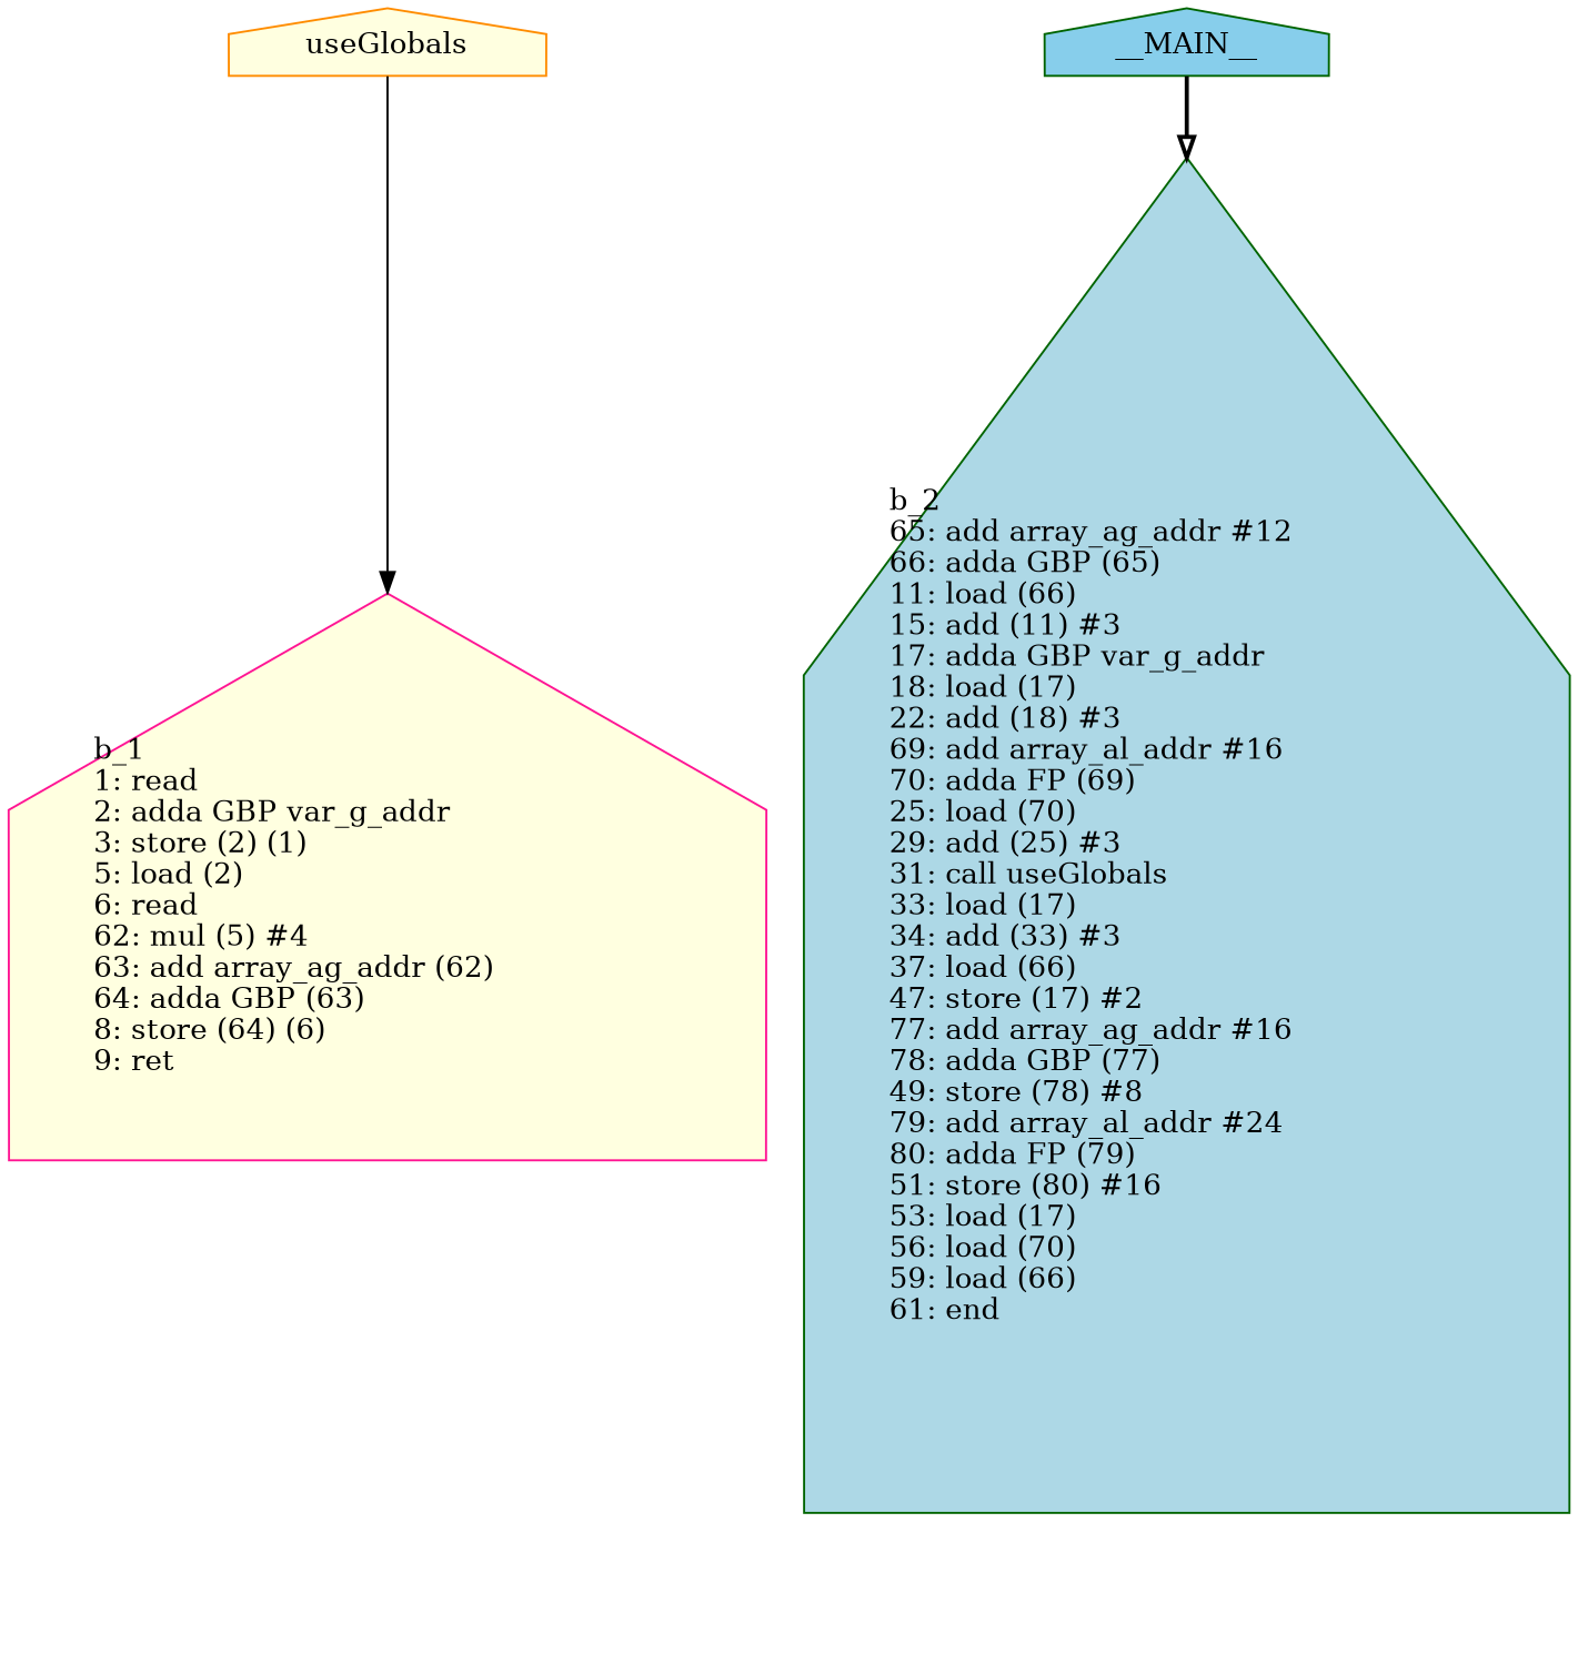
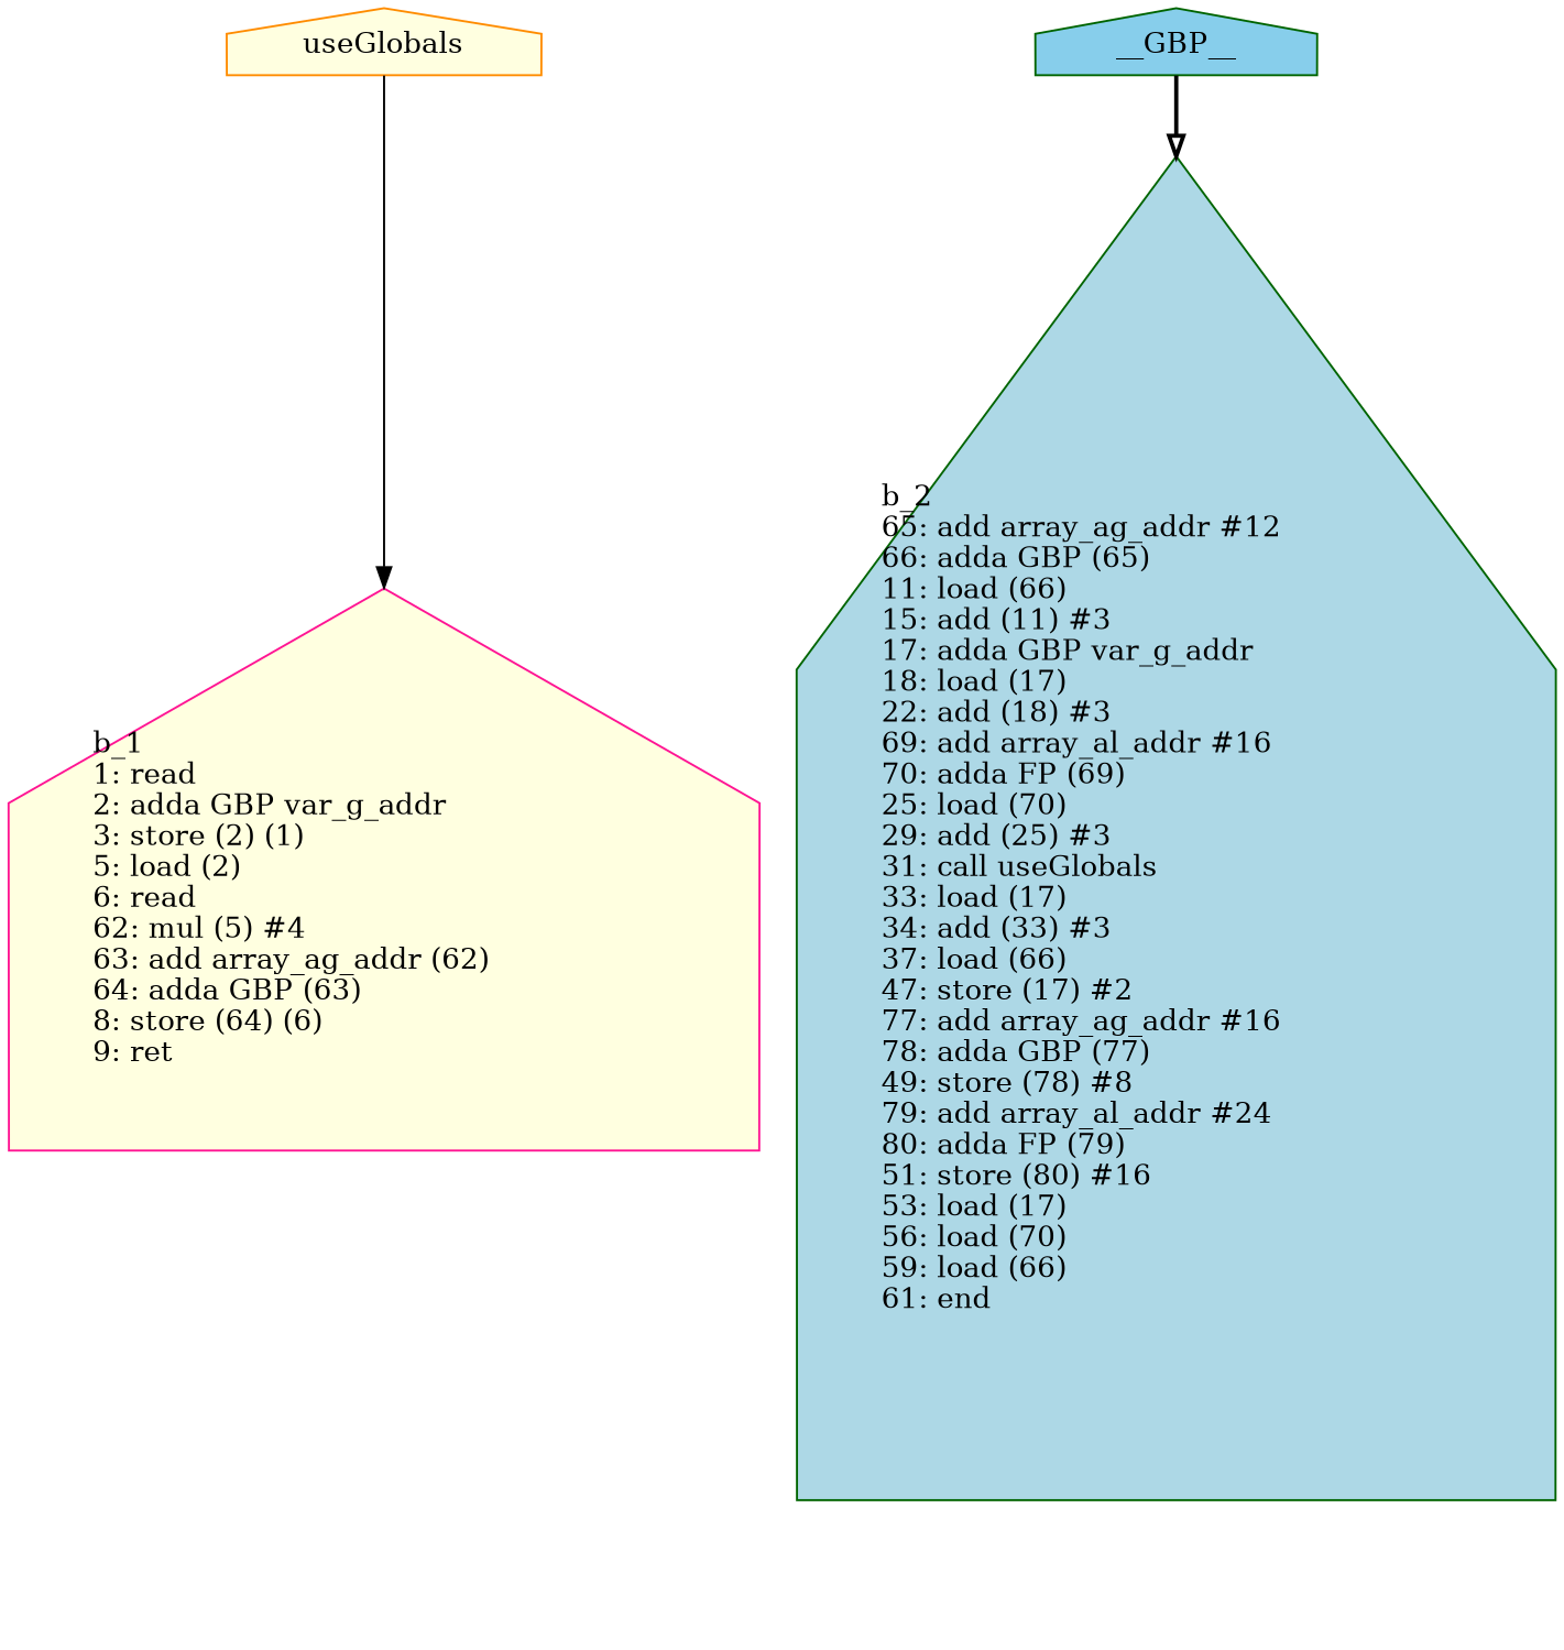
  digraph {
    node [shape=house style=filled fillcolor=lightyellow color=darkgreen]
    n1 [label="b_1\l1: read\l2: adda GBP var_g_addr\l3: store (2) (1)\l5: load (2)\l6: read\l62: mul (5) #4\l63: add array_ag_addr (62)\l64: adda GBP (63)\l8: store (64) (6)\l9: ret \l" color=deeppink]
    useGlobals [color=darkorange]
    n3 [label="b_2\l65: add array_ag_addr #12\l66: adda GBP (65)\l11: load (66)\l15: add (11) #3\l17: adda GBP var_g_addr\l18: load (17)\l22: add (18) #3\l69: add array_al_addr #16\l70: adda FP (69)\l25: load (70)\l29: add (25) #3\l31: call useGlobals\l33: load (17)\l34: add (33) #3\l37: load (66)\l47: store (17) #2\l77: add array_ag_addr #16\l78: adda GBP (77)\l49: store (78) #8\l79: add array_al_addr #24\l80: adda FP (79)\l51: store (80) #16\l53: load (17)\l56: load (70)\l59: load (66)\l61: end\l" fillcolor=lightblue]
-   __MAIN__ [fillcolor=skyblue]
+   __MAIN__ [fillcolor=skyblue label=__GBP__]
    useGlobals -> n1 [style=solid arrowhead=normal]
    __MAIN__ -> n3 [style=bold arrowhead=onormal]
  }
